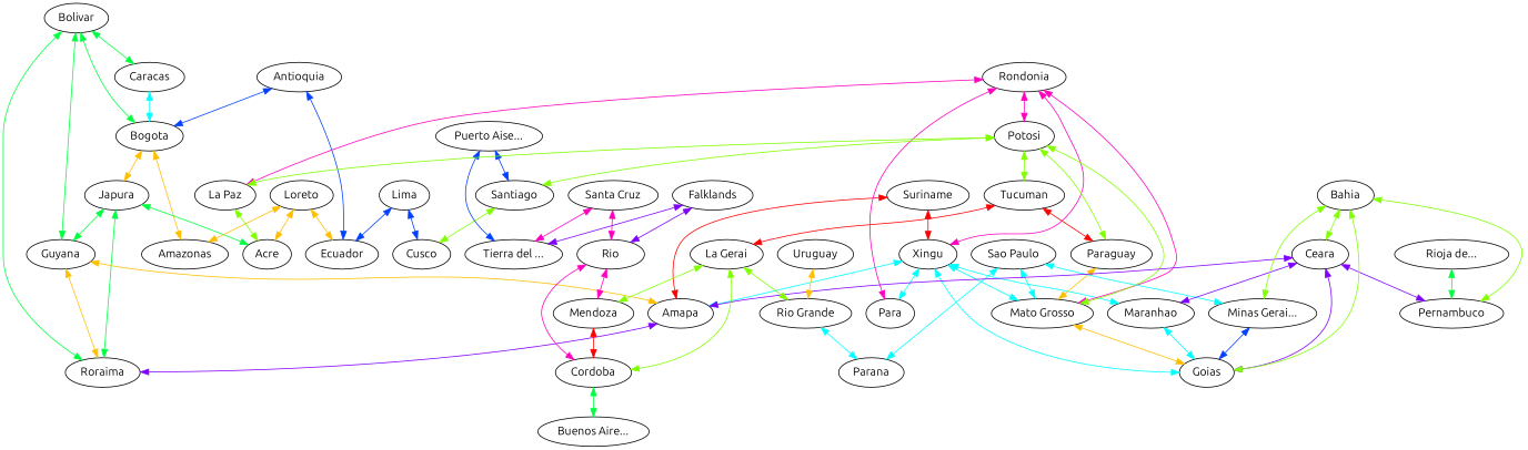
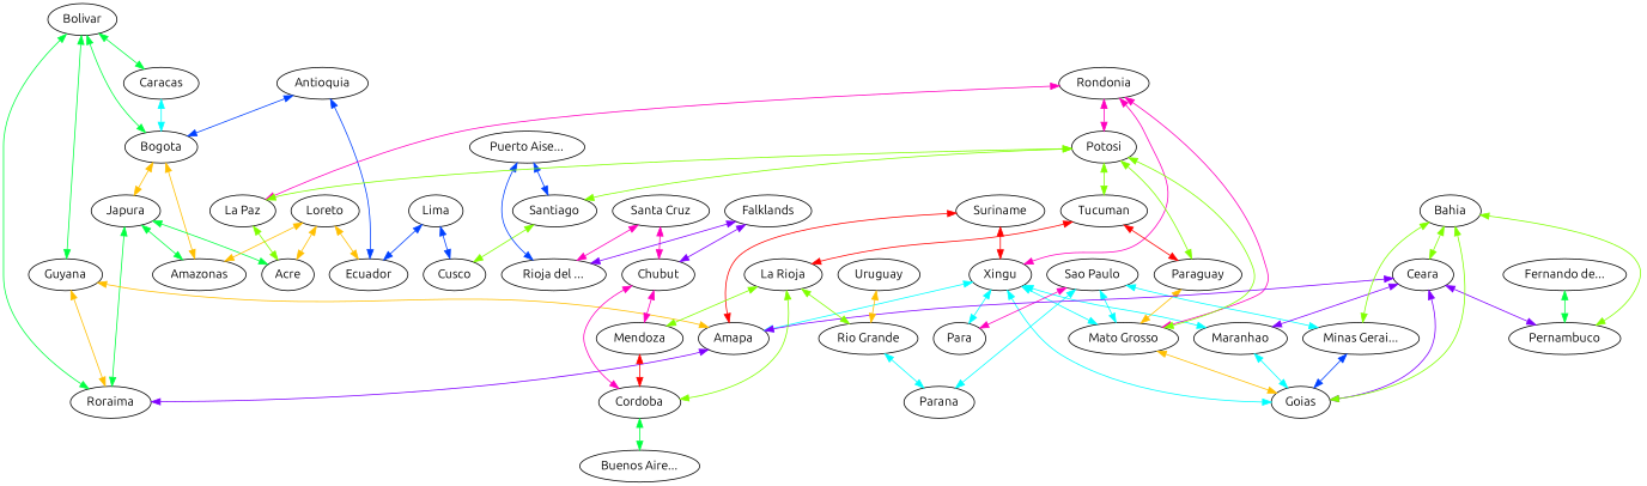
  graph {
    fontname=Ubuntu
    node [fontname=Ubuntu]
    edge [color="0.25,1,1" dir=both fontname=Ubuntu]
    n1 [label=Antioquia]
    n2 [label=Ecuador]
    n3 [label=Bogota]
    n4 [label=Amazonas]
    n5 [label=Japura]
    n6 [label=Lima]
    n7 [label=Cusco]
    n8 [label=Santiago]
    n9 [label="Puerto Aise..."]
-   n10 [label="Tierra del ..."]
+   n10 [label="Rioja del ..."]
    n11 [label=Caracas]
    n12 [label=Roraima]
    n13 [label=Acre]
    n14 [label=Bolivar]
    n15 [label=Guyana]
    n16 [label=Amapa]
    n17 [label=Suriname]
    n18 [label=Xingu]
    n19 [label=Loreto]
    n20 [label="La Paz"]
    n21 [label=Rondonia]
    n22 [label=Para]
    n23 [label="Mato Grosso"]
    n24 [label=Potosi]
    n25 [label=Maranhao]
    n26 [label=Goias]
    n27 [label=Paraguay]
    n28 [label=Tucuman]
    n29 [label="Minas Gerai..."]
    n30 [label="Sao Paulo"]
    n31 [label=Parana]
    n32 [label=Ceara]
    n33 [label=Pernambuco]
-   n34 [label="Rioja de..."]
+   n34 [label="Fernando de..."]
    n35 [label=Bahia]
-   n36 [label="La Gerai"]
+   n36 [label="La Rioja"]
    n37 [label="Rio Grande"]
    n38 [label=Cordoba]
    n39 [label=Mendoza]
    n40 [label="Buenos Aire..."]
    n41 [label=Uruguay]
-   n42 [label=Rio]
+   n42 [label=Chubut]
    n43 [label="Santa Cruz"]
    n44 [label=Falklands]
    n1 -- n2 [color="0.625,1,1"]
    n1 -- n3 [color="0.625,1,1"]
    n3 -- n4 [color="0.125,1,1"]
    n3 -- n5 [color="0.125,1,1"]
-   n5 -- n15 [color="0.375,1,1"]
+   n5 -- n4 [color="0.375,1,1"]
    n5 -- n12 [color="0.375,1,1"]
    n5 -- n13 [color="0.375,1,1"]
    n6 -- n2 [color="0.625,1,1"]
    n6 -- n7 [color="0.625,1,1"]
    n8 -- n7
    n9 -- n8 [color="0.625,1,1"]
    n9 -- n10 [color="0.625,1,1"]
    n11 -- n3 [color="0.5,1,1"]
    n14 -- n3 [color="0.375,1,1"]
    n14 -- n11 [color="0.375,1,1"]
    n14 -- n12 [color="0.375,1,1"]
    n14 -- n15 [color="0.375,1,1"]
    n15 -- n12 [color="0.125,1,1"]
    n15 -- n16 [color="0.125,1,1"]
    n16 -- n12 [color="0.75,1,1"]
    n17 -- n16 [color="1,1,1"]
    n17 -- n18 [color="1,1,1"]
    n18 -- n16 [color="0.5,1,1"]
    n18 -- n22 [color="0.5,1,1"]
    n18 -- n23 [color="0.5,1,1"]
    n18 -- n25 [color="0.5,1,1"]
    n18 -- n26 [color="0.5,1,1"]
    n19 -- n2 [color="0.125,1,1"]
    n19 -- n4 [color="0.125,1,1"]
    n19 -- n13 [color="0.125,1,1"]
    n20 -- n13
    n21 -- n18 [color="0.875,1,1"]
    n21 -- n20 [color="0.875,1,1"]
-   n21 -- n22 [color="0.875,1,1"]
+   n30 -- n22 [color="0.875,1,1"]
    n21 -- n23 [color="0.875,1,1"]
    n21 -- n24 [color="0.875,1,1"]
    n23 -- n26 [color="0.125,1,1"]
    n24 -- n8
    n24 -- n20
    n24 -- n23
    n24 -- n27
    n24 -- n28
    n25 -- n26 [color="0.5,1,1"]
    n27 -- n23 [color="0.125,1,1"]
    n28 -- n27 [color="1,1,1"]
    n28 -- n36 [color="1,1,1"]
    n29 -- n26 [color="0.625,1,1"]
    n30 -- n23 [color="0.5,1,1"]
    n30 -- n29 [color="0.5,1,1"]
    n30 -- n31 [color="0.5,1,1"]
    n32 -- n16 [color="0.75,1,1"]
    n32 -- n25 [color="0.75,1,1"]
    n32 -- n26 [color="0.75,1,1"]
    n32 -- n33 [color="0.75,1,1"]
    n34 -- n33 [color="0.375,1,1"]
    n35 -- n26
    n35 -- n29
    n35 -- n32
    n35 -- n33
    n36 -- n37
    n36 -- n38
    n36 -- n39
    n37 -- n31 [color="0.5,1,1"]
    n38 -- n40 [color="0.375,1,1"]
    n39 -- n38 [color="1,1,1"]
    n41 -- n37 [color="0.125,1,1"]
    n42 -- n38 [color="0.875,1,1"]
    n42 -- n39 [color="0.875,1,1"]
    n43 -- n10 [color="0.875,1,1"]
    n43 -- n42 [color="0.875,1,1"]
    n44 -- n10 [color="0.75,1,1"]
    n44 -- n42 [color="0.75,1,1"]
  }
